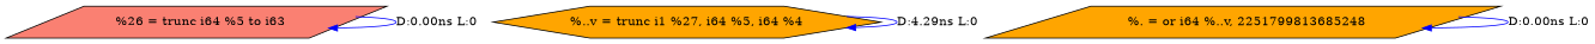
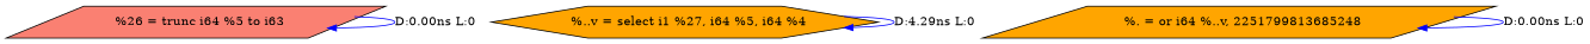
  digraph {
    node [fillcolor=orange shape=parallelogram style=filled]
    edge [color=blue]
    n1 [fillcolor=salmon label="  %26 = trunc i64 %5 to i63"]
-   n2 [label="%..v = trunc i1 %27, i64 %5, i64 %4" shape=hexagon]
+   n2 [label="  %..v = select i1 %27, i64 %5, i64 %4" shape=hexagon]
    n3 [label="  %. = or i64 %..v, 2251799813685248"]
    n1 -> n1 [label="D:0.00ns L:0"]
    n2 -> n2 [label="D:4.29ns L:0"]
    n3 -> n3 [label="D:0.00ns L:0"]
  }
